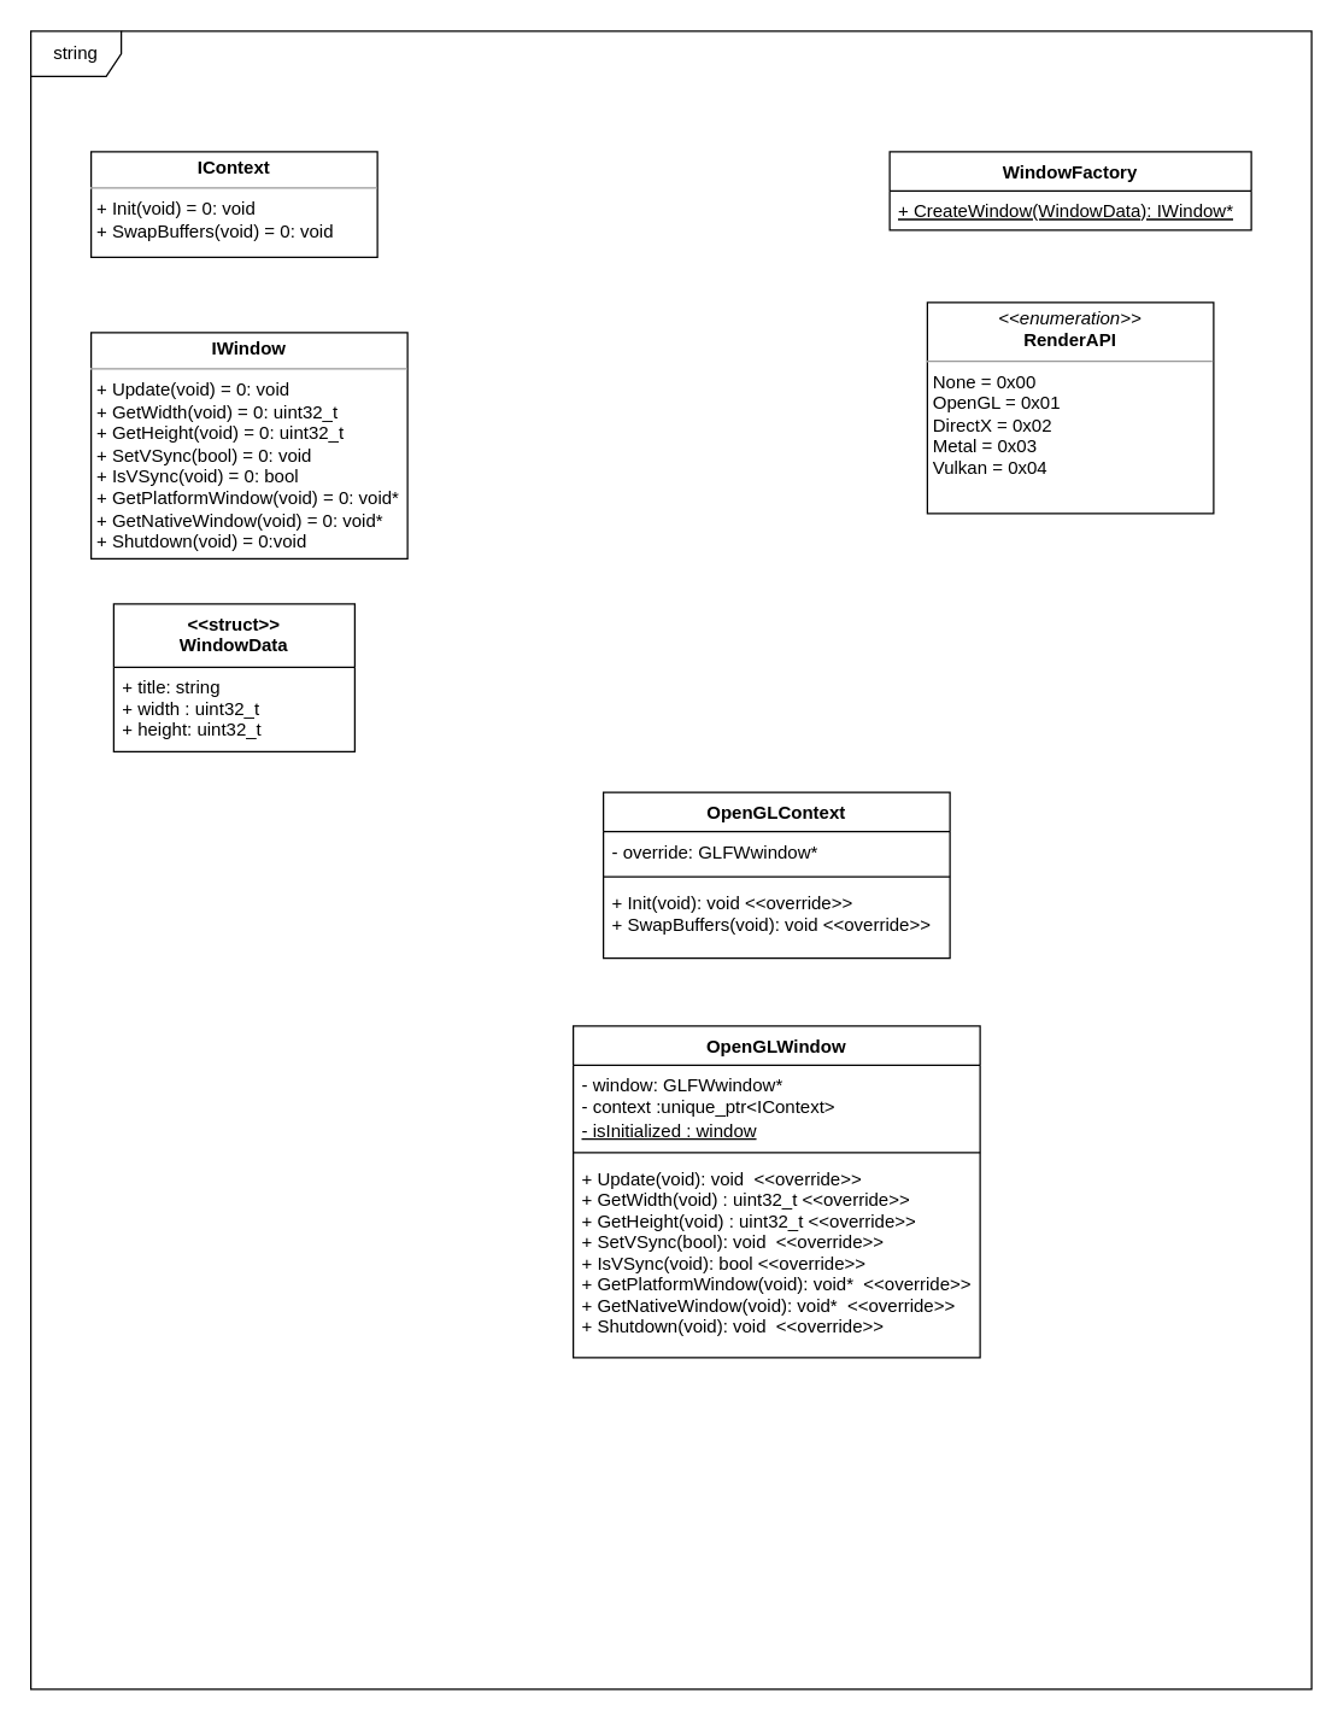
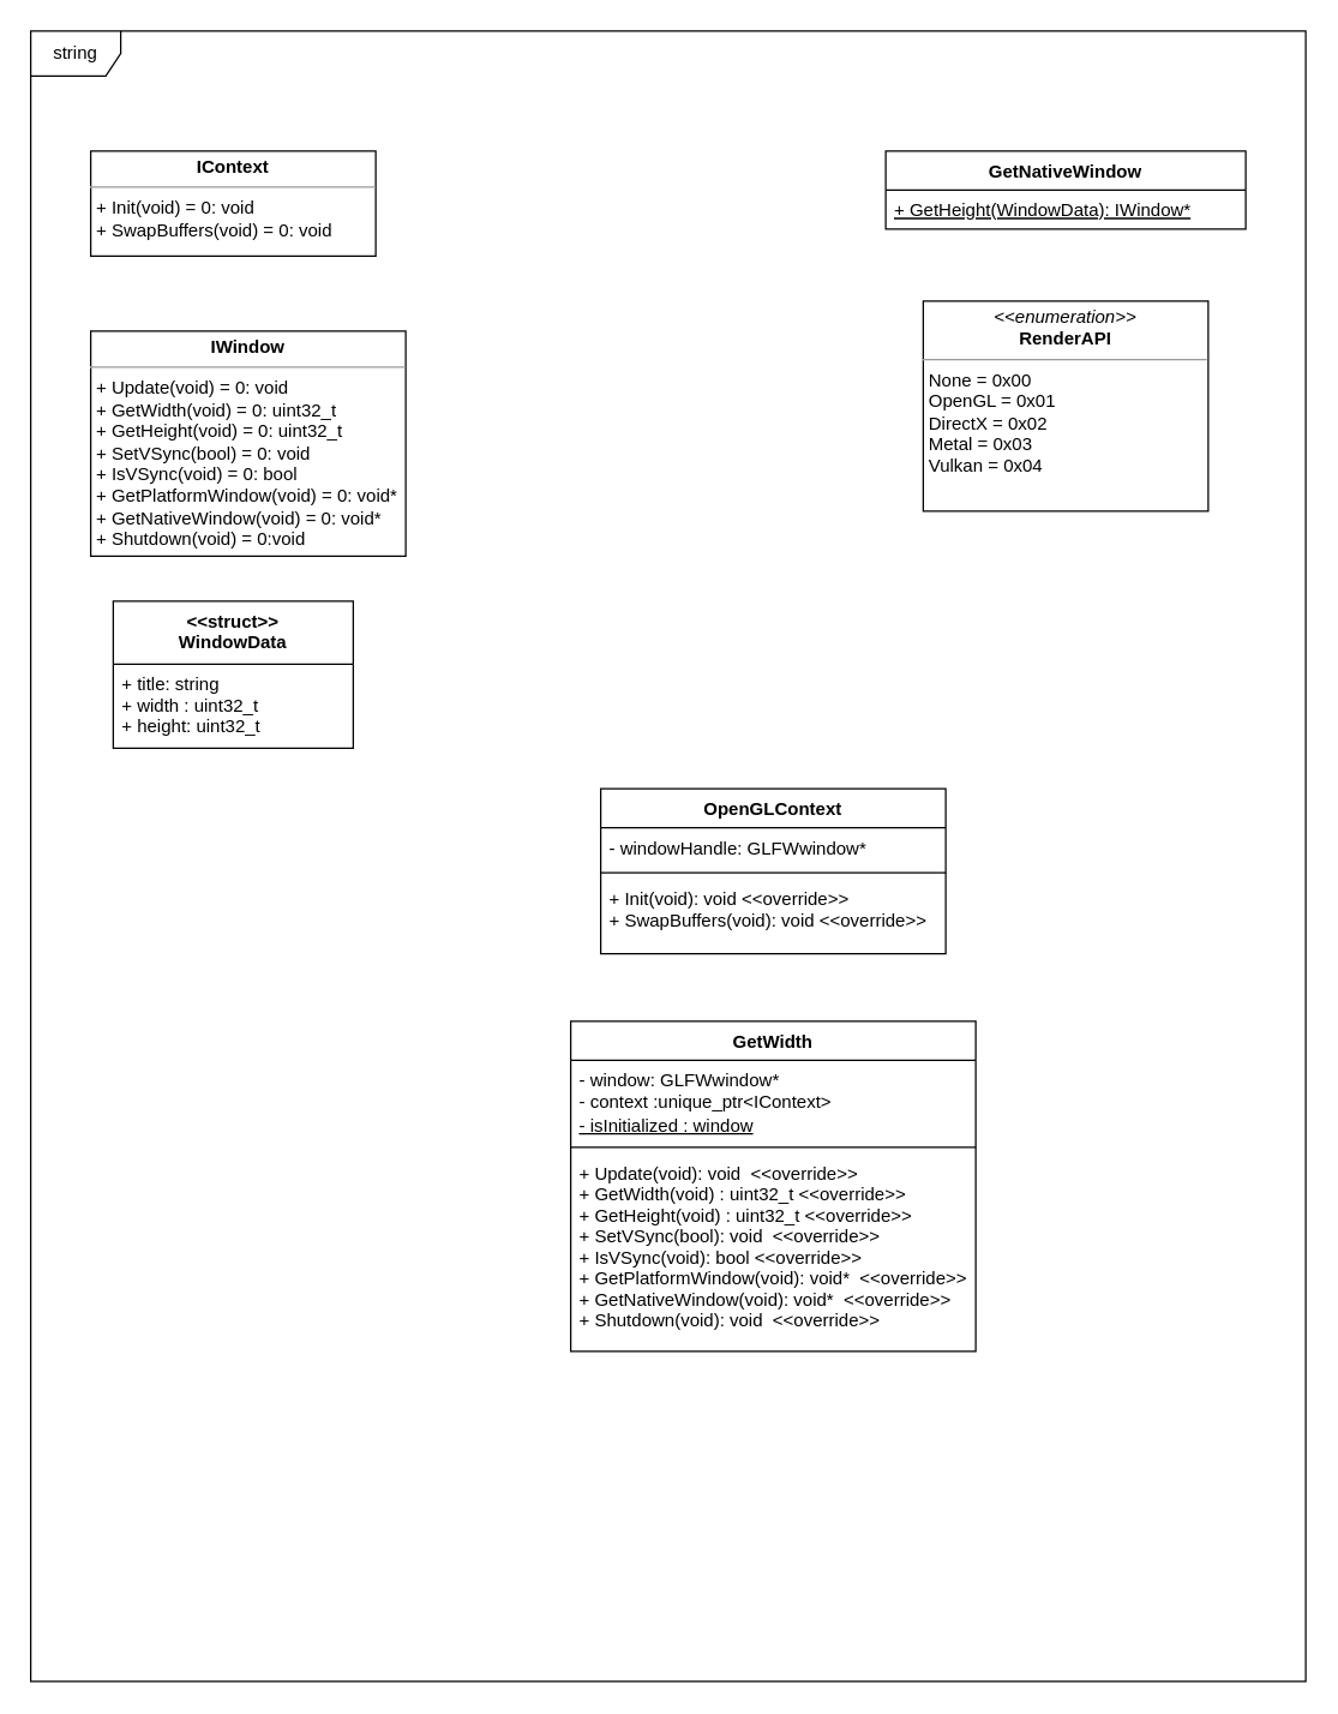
  <mxCell id="0" />
  <mxCell id="1" parent="0" />
  <mxCell id="2" value="string" style="shape=umlFrame;whiteSpace=wrap;html=1;collapsible=0;" vertex="1" parent="1"><mxGeometry width="850" height="1100" as="geometry" x="20" y="20"><mxRectangle width="60" height="20" as="alternateBounds" /></mxGeometry></mxCell>
  <mxCell id="3" value="&lt;p style=&quot;margin: 0px ; margin-top: 4px ; text-align: center&quot;&gt;&lt;b&gt;IContext&lt;/b&gt;&lt;/p&gt;&lt;hr size=&quot;1&quot;&gt;&lt;p style=&quot;margin: 0px ; margin-left: 4px&quot;&gt;+ Init(void) = 0: void&lt;br&gt;+ SwapBuffers(void) = 0: void&lt;/p&gt;" style="verticalAlign=top;align=left;overflow=fill;fontSize=12;fontFamily=Helvetica;html=1;collapsible=1;" vertex="1" parent="1"><mxGeometry x="60" y="100" width="190" height="70" as="geometry" /></mxCell>
  <mxCell id="4" value="&lt;p style=&quot;margin: 0px ; margin-top: 4px ; text-align: center&quot;&gt;&lt;b&gt;IWindow&lt;/b&gt;&lt;/p&gt;&lt;hr size=&quot;1&quot;&gt;&lt;p style=&quot;margin: 0px ; margin-left: 4px&quot;&gt;&lt;span&gt;+ Update(void) = 0: void&lt;/span&gt;&lt;br&gt;&lt;/p&gt;&lt;p style=&quot;margin: 0px ; margin-left: 4px&quot;&gt;+ GetWidth(void) = 0: uint32_t&lt;/p&gt;&lt;p style=&quot;margin: 0px ; margin-left: 4px&quot;&gt;+ GetHeight(void) = 0: uint32_t&lt;br&gt;&lt;/p&gt;&lt;p style=&quot;margin: 0px ; margin-left: 4px&quot;&gt;+ SetVSync(bool) = 0: void&lt;/p&gt;&lt;p style=&quot;margin: 0px ; margin-left: 4px&quot;&gt;+ IsVSync(void) = 0: bool&lt;br&gt;&lt;/p&gt;&lt;p style=&quot;margin: 0px ; margin-left: 4px&quot;&gt;+ GetPlatformWindow(void) = 0: void*&lt;/p&gt;&lt;p style=&quot;margin: 0px ; margin-left: 4px&quot;&gt;+ GetNativeWindow(void) = 0: void*&lt;br&gt;&lt;/p&gt;&lt;p style=&quot;margin: 0px ; margin-left: 4px&quot;&gt;+ Shutdown(void) = 0:void&lt;/p&gt;" style="verticalAlign=top;align=left;overflow=fill;fontSize=12;fontFamily=Helvetica;html=1;collapsible=1;" vertex="1" parent="1"><mxGeometry x="60" y="220" width="210" height="150" as="geometry" /></mxCell>
- <mxCell id="5" value="WindowFactory" style="swimlane;fontStyle=1;align=center;verticalAlign=top;childLayout=stackLayout;horizontal=1;startSize=26;horizontalStack=0;resizeParent=1;resizeParentMax=0;resizeLast=0;collapsible=1;marginBottom=0;swimlaneLine=1;allowArrows=1;connectable=1;recursiveResize=1;expand=1;resizable=1;rotatable=0;deletable=1;editable=1;" vertex="1" parent="1"><mxGeometry x="590" y="100" width="240" height="52" as="geometry"><mxRectangle x="570" y="80" width="100" height="26" as="alternateBounds" /></mxGeometry></mxCell>
- <mxCell id="6" value="+ CreateWindow(WindowData): IWindow*" style="text;strokeColor=none;fillColor=none;align=left;verticalAlign=top;spacingLeft=4;spacingRight=4;overflow=hidden;rotatable=0;points=[[0,0.5],[1,0.5]];portConstraint=eastwest;fontStyle=4;labelBorderColor=none;horizontal=1;" vertex="1" parent="5"><mxGeometry y="26" width="240" height="26" as="geometry" /></mxCell>
+ <mxCell id="5" value="GetNativeWindow" style="swimlane;fontStyle=1;align=center;verticalAlign=top;childLayout=stackLayout;horizontal=1;startSize=26;horizontalStack=0;resizeParent=1;resizeParentMax=0;resizeLast=0;collapsible=1;marginBottom=0;swimlaneLine=1;allowArrows=1;connectable=1;recursiveResize=1;expand=1;resizable=1;rotatable=0;deletable=1;editable=1;" vertex="1" parent="1"><mxGeometry x="590" y="100" width="240" height="52" as="geometry"><mxRectangle x="570" y="80" width="100" height="26" as="alternateBounds" /></mxGeometry></mxCell>
+ <mxCell id="6" value="+ GetHeight(WindowData): IWindow*" style="text;strokeColor=none;fillColor=none;align=left;verticalAlign=top;spacingLeft=4;spacingRight=4;overflow=hidden;rotatable=0;points=[[0,0.5],[1,0.5]];portConstraint=eastwest;fontStyle=4;labelBorderColor=none;horizontal=1;" vertex="1" parent="5"><mxGeometry y="26" width="240" height="26" as="geometry" /></mxCell>
  <mxCell id="7" value="&lt;&lt;struct&gt;&gt;&#10;WindowData" style="swimlane;fontStyle=1;align=center;verticalAlign=top;childLayout=stackLayout;horizontal=1;startSize=42;horizontalStack=0;resizeParent=1;resizeParentMax=0;resizeLast=0;collapsible=1;marginBottom=0;connectable=1;expand=0;" vertex="1" parent="1"><mxGeometry x="75" y="400" width="160" height="98" as="geometry" /></mxCell>
  <mxCell id="8" value="+ title: string&#10;+ width : uint32_t&#10;+ height: uint32_t" style="text;strokeColor=none;fillColor=none;align=left;verticalAlign=top;spacingLeft=4;spacingRight=4;overflow=hidden;rotatable=0;points=[[0,0.5],[1,0.5]];portConstraint=eastwest;" vertex="1" parent="7"><mxGeometry y="42" width="160" height="56" as="geometry" /></mxCell>
  <mxCell id="9" value="&lt;p style=&quot;margin: 0px ; margin-top: 4px ; text-align: center&quot;&gt;&lt;i&gt;&amp;lt;&amp;lt;enumeration&amp;gt;&amp;gt;&lt;/i&gt;&lt;br&gt;&lt;b&gt;RenderAPI&lt;/b&gt;&lt;/p&gt;&lt;hr size=&quot;1&quot;&gt;&lt;p style=&quot;margin: 0px ; margin-left: 4px&quot;&gt;None = 0x00&lt;/p&gt;&lt;p style=&quot;margin: 0px ; margin-left: 4px&quot;&gt;OpenGL = 0x01&lt;/p&gt;&lt;p style=&quot;margin: 0px ; margin-left: 4px&quot;&gt;DirectX = 0x02&lt;/p&gt;&lt;p style=&quot;margin: 0px ; margin-left: 4px&quot;&gt;Metal = 0x03&lt;/p&gt;&lt;p style=&quot;margin: 0px ; margin-left: 4px&quot;&gt;Vulkan = 0x04&lt;/p&gt;&lt;p style=&quot;margin: 0px ; margin-left: 4px&quot;&gt;&lt;br&gt;&lt;/p&gt;" style="verticalAlign=top;align=left;overflow=fill;fontSize=12;fontFamily=Helvetica;html=1;" vertex="1" parent="1"><mxGeometry x="615" y="200" width="190" height="140" as="geometry" /></mxCell>
  <mxCell id="10" value="OpenGLContext" style="swimlane;fontStyle=1;align=center;verticalAlign=top;childLayout=stackLayout;horizontal=1;startSize=26;horizontalStack=0;resizeParent=1;resizeParentMax=0;resizeLast=0;collapsible=1;marginBottom=0;" vertex="1" parent="1"><mxGeometry x="400" y="525" width="230" height="110" as="geometry" /></mxCell>
- <mxCell id="11" value="- override: GLFWwindow*" style="text;strokeColor=none;fillColor=none;align=left;verticalAlign=top;spacingLeft=4;spacingRight=4;overflow=hidden;rotatable=0;points=[[0,0.5],[1,0.5]];portConstraint=eastwest;" vertex="1" parent="10"><mxGeometry y="26" width="230" height="26" as="geometry" /></mxCell>
+ <mxCell id="11" value="- windowHandle: GLFWwindow*" style="text;strokeColor=none;fillColor=none;align=left;verticalAlign=top;spacingLeft=4;spacingRight=4;overflow=hidden;rotatable=0;points=[[0,0.5],[1,0.5]];portConstraint=eastwest;" vertex="1" parent="10"><mxGeometry y="26" width="230" height="26" as="geometry" /></mxCell>
  <mxCell id="12" value="" style="line;strokeWidth=1;fillColor=none;align=left;verticalAlign=middle;spacingTop=-1;spacingLeft=3;spacingRight=3;rotatable=0;labelPosition=right;points=[];portConstraint=eastwest;" vertex="1" parent="10"><mxGeometry y="52" width="230" height="8" as="geometry" /></mxCell>
  <mxCell id="13" value="+ Init(void): void &lt;&lt;override&gt;&gt;&#10;+ SwapBuffers(void): void &lt;&lt;override&gt;&gt;" style="text;strokeColor=none;fillColor=none;align=left;verticalAlign=top;spacingLeft=4;spacingRight=4;overflow=hidden;rotatable=0;points=[[0,0.5],[1,0.5]];portConstraint=eastwest;" vertex="1" parent="10"><mxGeometry y="60" width="230" height="50" as="geometry" /></mxCell>
- <mxCell id="14" value="OpenGLWindow" style="swimlane;fontStyle=1;align=center;verticalAlign=top;childLayout=stackLayout;horizontal=1;startSize=26;horizontalStack=0;resizeParent=1;resizeParentMax=0;resizeLast=0;collapsible=1;marginBottom=0;" vertex="1" parent="1"><mxGeometry x="380" y="680" width="270" height="220" as="geometry" /></mxCell>
+ <mxCell id="14" value="GetWidth" style="swimlane;fontStyle=1;align=center;verticalAlign=top;childLayout=stackLayout;horizontal=1;startSize=26;horizontalStack=0;resizeParent=1;resizeParentMax=0;resizeLast=0;collapsible=1;marginBottom=0;" vertex="1" parent="1"><mxGeometry x="380" y="680" width="270" height="220" as="geometry" /></mxCell>
  <mxCell id="15" value="- window: GLFWwindow*&#10;- context :unique_ptr&lt;IContext&gt;" style="text;strokeColor=none;fillColor=none;align=left;verticalAlign=top;spacingLeft=4;spacingRight=4;overflow=hidden;rotatable=0;points=[[0,0.5],[1,0.5]];portConstraint=eastwest;fontStyle=0;fontColor=#000000;" vertex="1" parent="14"><mxGeometry y="26" width="270" height="34" as="geometry" /></mxCell>
  <mxCell id="16" value="&lt;u&gt;- isInitialized : window&lt;/u&gt;" style="text;html=1;strokeColor=none;fillColor=none;align=left;verticalAlign=middle;whiteSpace=wrap;rounded=0;fontColor=#000000;spacingLeft=4;spacingRight=4;" vertex="1" parent="14"><mxGeometry y="60" width="270" height="20" as="geometry" /></mxCell>
  <mxCell id="17" value="" style="line;strokeWidth=1;fillColor=none;align=left;verticalAlign=middle;spacingTop=-1;spacingLeft=3;spacingRight=3;rotatable=0;labelPosition=right;points=[];portConstraint=eastwest;" vertex="1" parent="14"><mxGeometry y="80" width="270" height="8" as="geometry" /></mxCell>
  <mxCell id="18" value="+ Update(void): void  &lt;&lt;override&gt;&gt;&#10;+ GetWidth(void) : uint32_t &lt;&lt;override&gt;&gt;&#10;+ GetHeight(void) : uint32_t &lt;&lt;override&gt;&gt;&#10;+ SetVSync(bool): void  &lt;&lt;override&gt;&gt;&#10;+ IsVSync(void): bool &lt;&lt;override&gt;&gt;&#10;+ GetPlatformWindow(void): void*  &lt;&lt;override&gt;&gt;&#10;+ GetNativeWindow(void): void*  &lt;&lt;override&gt;&gt;&#10;+ Shutdown(void): void  &lt;&lt;override&gt;&gt;&#10;" style="text;strokeColor=none;fillColor=none;align=left;verticalAlign=top;spacingLeft=4;spacingRight=4;overflow=hidden;rotatable=0;points=[[0,0.5],[1,0.5]];portConstraint=eastwest;" vertex="1" parent="14"><mxGeometry y="88" width="270" height="132" as="geometry" /></mxCell>
